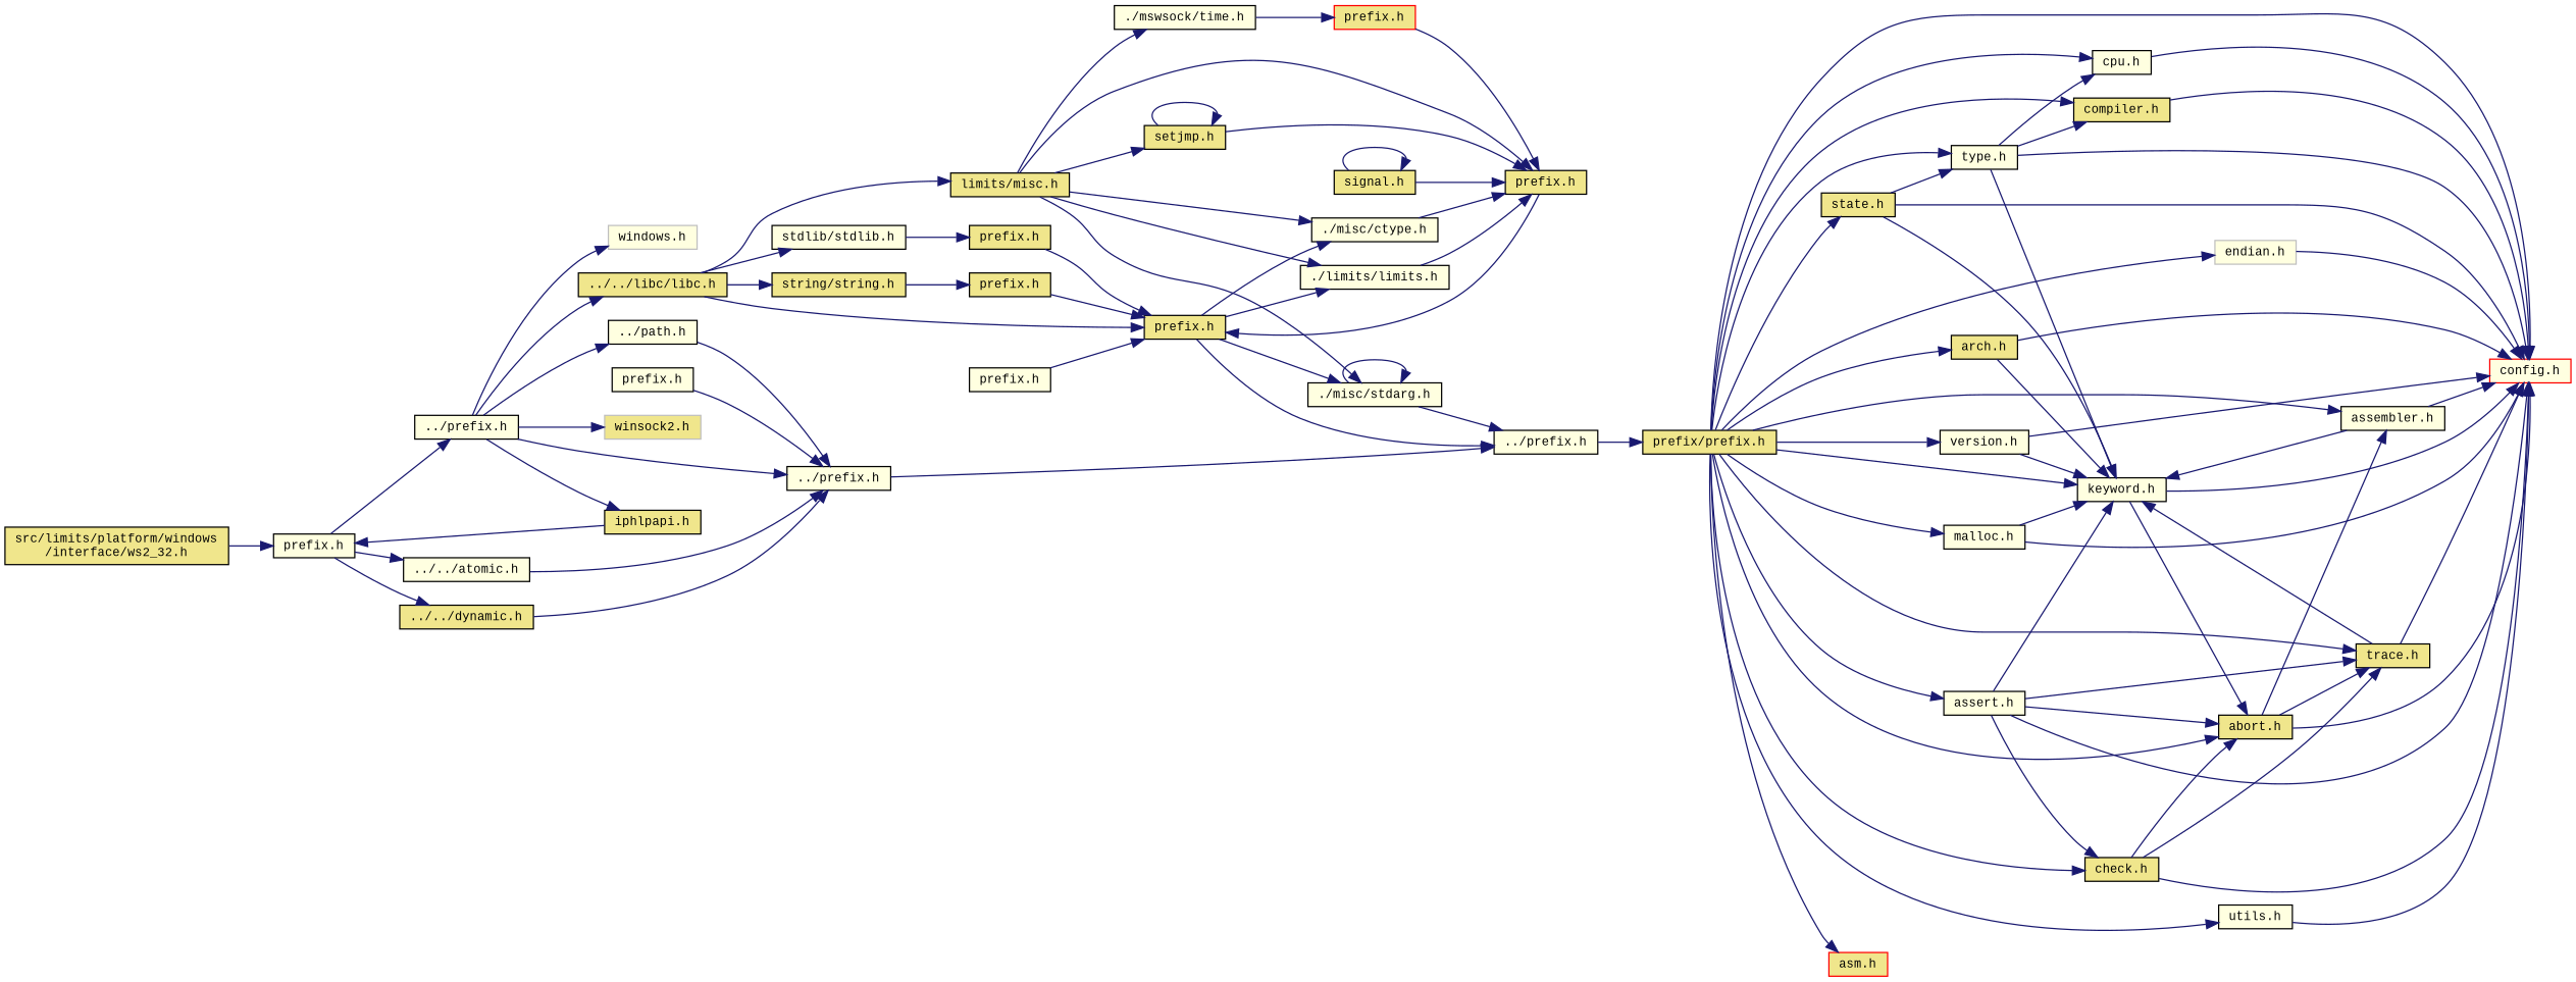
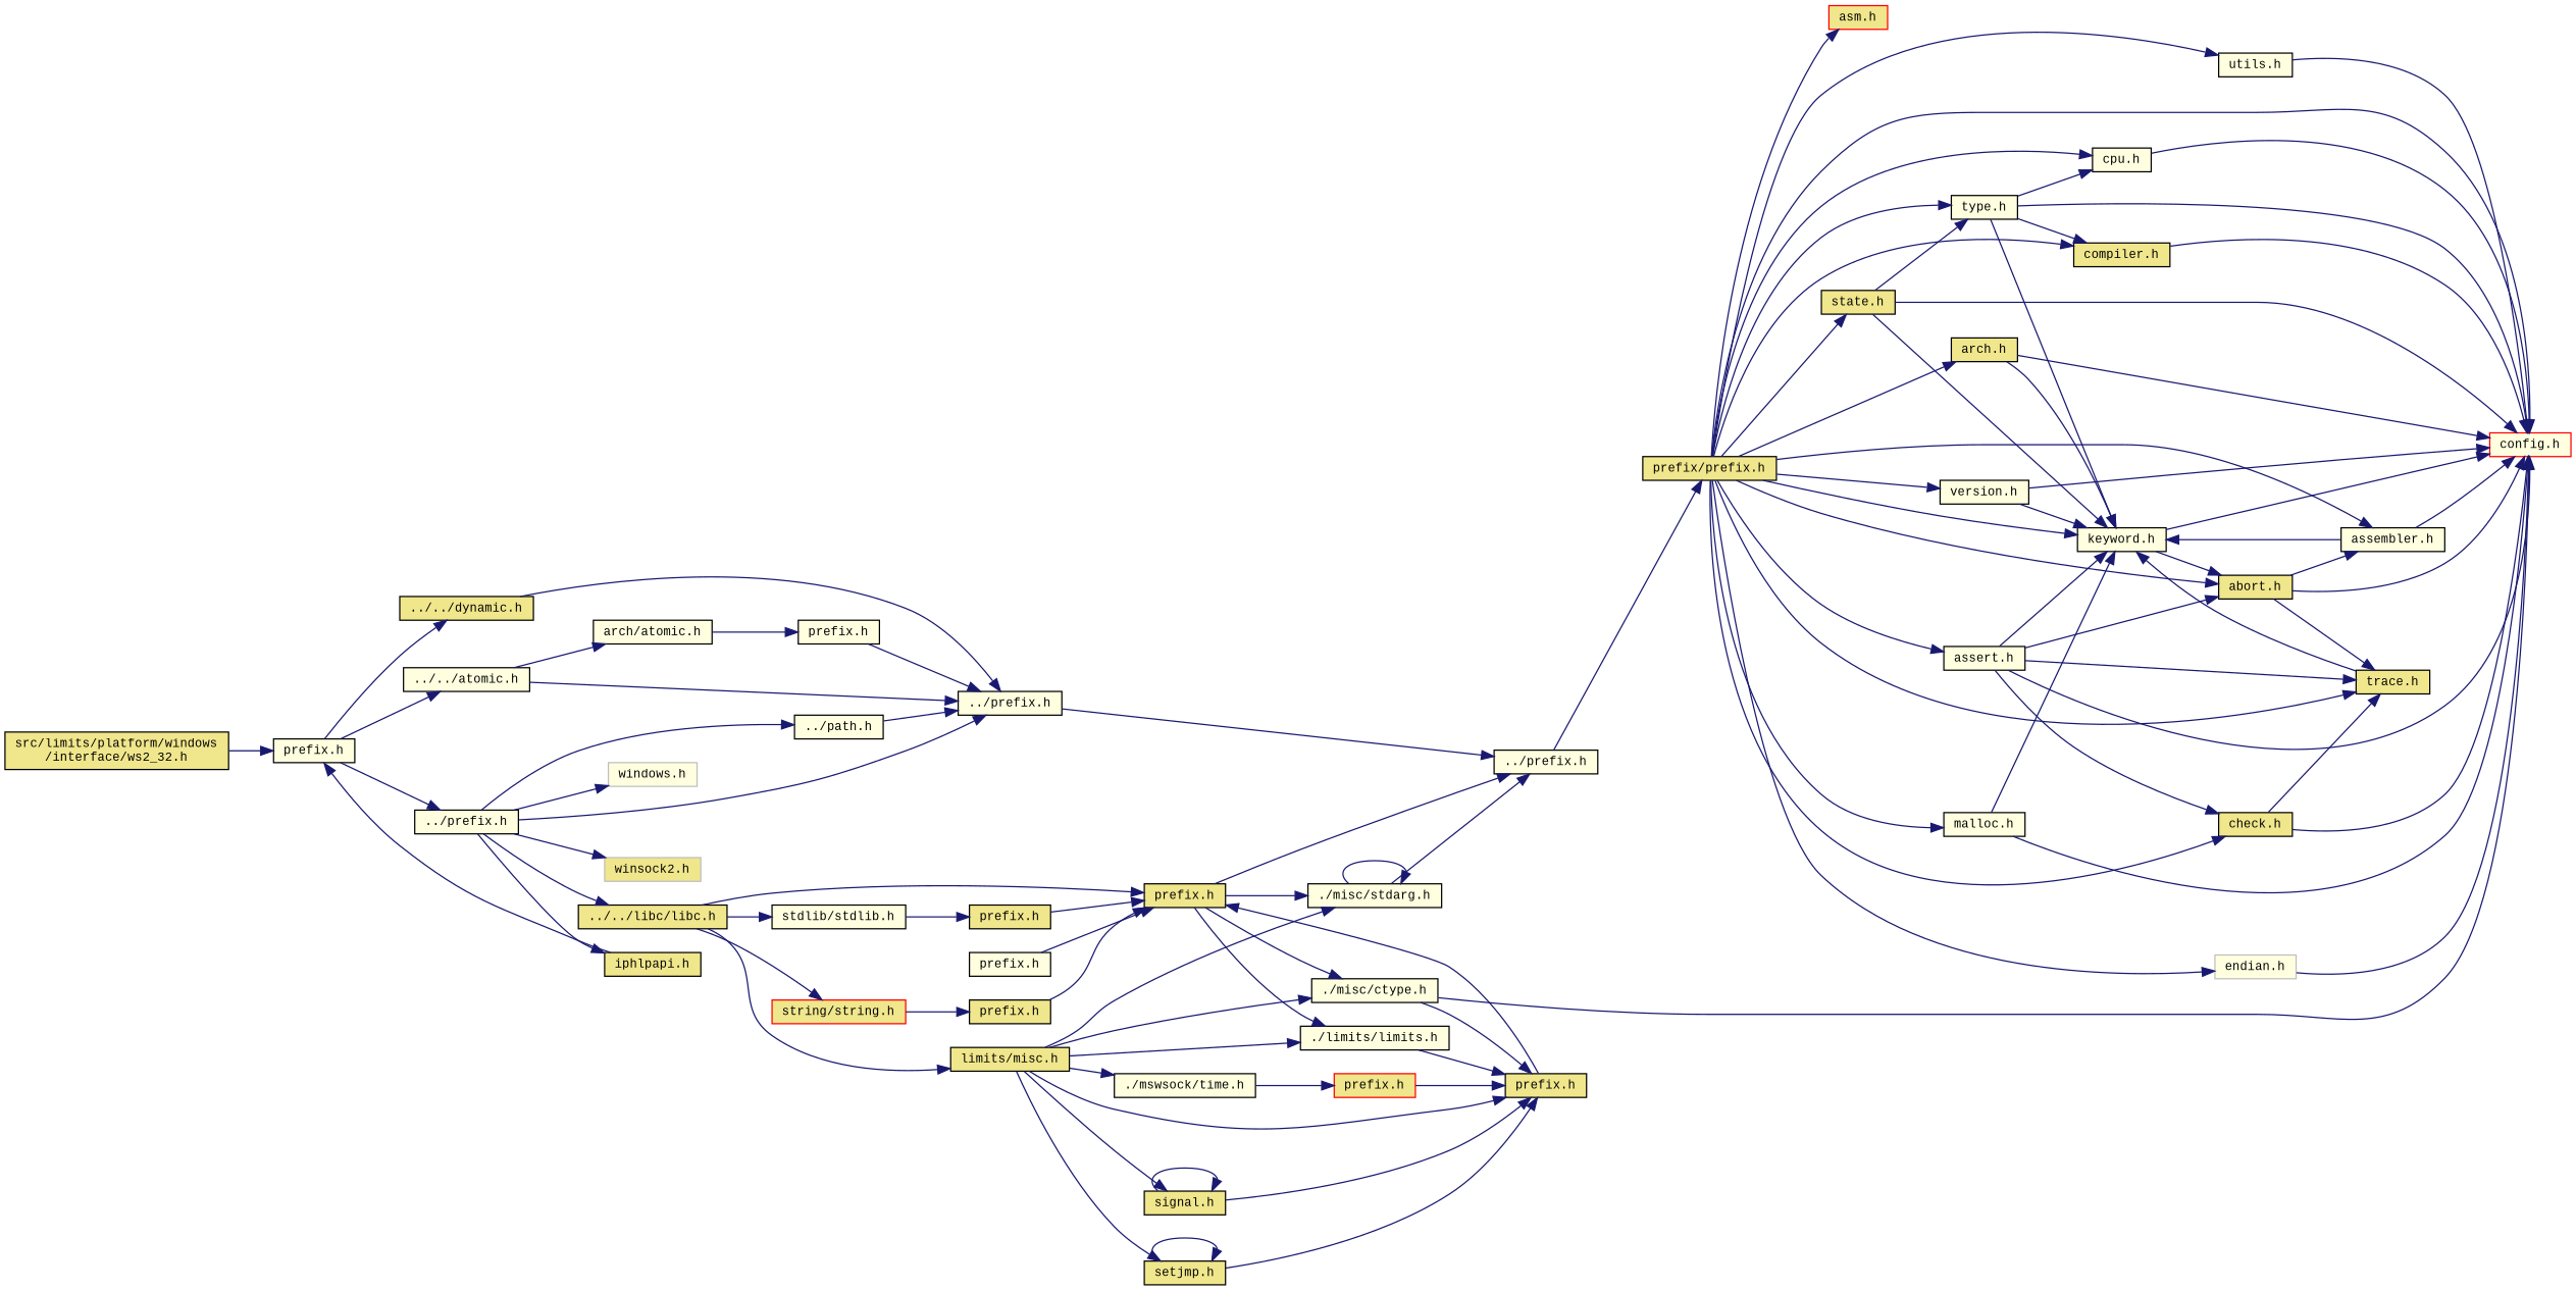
  digraph {
    rankdir=LR
    node [color=black fillcolor=lightyellow fontname=CourierNew fontsize=10 shape=record style=filled]
    edge [color=midnightblue fontname=CourierNew fontsize=10 labelfontname=CourierNew labelfontsize=10 style=solid]
    n1 [fillcolor=khaki fontcolor=black height=0.2 label="src/limits/platform/windows\l/interface/ws2_32.h" width=0.4]
    n2 [height=0.2 label="prefix.h" width=0.4]
    n3 [height=0.2 label="../prefix.h" width=0.4]
    n4 [height=0.2 label="../../atomic.h" width=0.4]
    n5 [fillcolor=khaki height=0.2 label="../../dynamic.h" width=0.4]
    n6 [height=0.2 label="../prefix.h" width=0.4]
    n7 [height=0.2 label="../path.h" width=0.4]
    n8 [fillcolor=khaki height=0.2 label="../../libc/libc.h" width=0.4]
    n9 [color=grey75 fillcolor=khaki height=0.2 label="winsock2.h" width=0.4]
    n10 [color=grey75 height=0.2 label="windows.h" width=0.4]
    n11 [fillcolor=khaki height=0.2 label="iphlpapi.h" width=0.4]
+   n12 [height=0.2 label="arch/atomic.h" width=0.4]
    n13 [height=0.2 label="../prefix.h" width=0.4]
    n14 [fillcolor=khaki height=0.2 label="prefix.h" width=0.4]
    n15 [fillcolor=khaki height=0.2 label="limits/misc.h" width=0.4]
    n16 [height=0.2 label="stdlib/stdlib.h" width=0.4]
-   n17 [fillcolor=khaki height=0.2 label="string/string.h" width=0.4]
+   n17 [color=red fillcolor=khaki height=0.2 label="string/string.h" width=0.4]
    n18 [fillcolor=khaki height=0.2 label="prefix/prefix.h" width=0.4]
    n19 [color=red height=0.2 label="config.h" width=0.4]
    n20 [height=0.2 label="cpu.h" width=0.4]
    n21 [fillcolor=khaki height=0.2 label="arch.h" width=0.4]
    n22 [height=0.2 label="keyword.h" width=0.4]
    n23 [fillcolor=khaki height=0.2 label="compiler.h" width=0.4]
    n24 [height=0.2 label="type.h" width=0.4]
    n25 [color=grey75 height=0.2 label="endian.h" width=0.4]
    n26 [height=0.2 label="version.h" width=0.4]
    n27 [height=0.2 label="assembler.h" width=0.4]
    n28 [fillcolor=khaki height=0.2 label="trace.h" width=0.4]
    n29 [fillcolor=khaki height=0.2 label="abort.h" width=0.4]
    n30 [fillcolor=khaki height=0.2 label="check.h" width=0.4]
    n31 [height=0.2 label="assert.h" width=0.4]
    n32 [height=0.2 label="malloc.h" width=0.4]
    n33 [height=0.2 label="utils.h" width=0.4]
    n34 [fillcolor=khaki height=0.2 label="state.h" width=0.4]
    n35 [color=red fillcolor=khaki height=0.2 label="asm.h" width=0.4]
    n36 [height=0.2 label="./misc/ctype.h" width=0.4]
    n37 [height=0.2 label="./limits/limits.h" width=0.4]
    n38 [height=0.2 label="./misc/stdarg.h" width=0.4]
    n39 [fillcolor=khaki height=0.2 label="prefix.h" width=0.4]
    n40 [fillcolor=khaki height=0.2 label="setjmp.h" width=0.4]
    n41 [fillcolor=khaki height=0.2 label="signal.h" width=0.4]
    n42 [height=0.2 label="./mswsock/time.h" width=0.4]
    n43 [fillcolor=khaki height=0.2 label="prefix.h" width=0.4]
    n44 [fillcolor=khaki height=0.2 label="prefix.h" width=0.4]
    n45 [color=red fillcolor=khaki height=0.2 label="prefix.h" width=0.4]
    n46 [height=0.2 label="prefix.h" width=0.4]
    n47 [height=0.2 label="prefix.h" width=0.4]
    n1 -> n2
    n2 -> n3
    n2 -> n4
    n2 -> n5
    n3 -> n6
    n3 -> n7
    n3 -> n8
    n3 -> n9
    n3 -> n10
    n3 -> n11
    n4 -> n6
+   n4 -> n12
    n5 -> n6
    n6 -> n13
    n7 -> n6
    n8 -> n14
    n8 -> n15
    n8 -> n16
    n8 -> n17
    n11 -> n2
+   n12 -> n47
    n13 -> n18
    n14 -> n13
    n14 -> n36
    n14 -> n37
    n14 -> n38
    n15 -> n36
    n15 -> n37
    n15 -> n38
    n15 -> n39
    n15 -> n40
+   n15 -> n41
    n15 -> n42
    n16 -> n43
    n17 -> n44
    n18 -> n19
    n18 -> n20
    n18 -> n21
    n18 -> n22
    n18 -> n23
    n18 -> n24
    n18 -> n25
    n18 -> n26
    n18 -> n27
    n18 -> n28
    n18 -> n29
    n18 -> n30
    n18 -> n31
    n18 -> n32
    n18 -> n33
    n18 -> n34
    n18 -> n35
    n20 -> n19
    n21 -> n19
    n21 -> n22
    n22 -> n19
    n22 -> n29
    n23 -> n19
    n24 -> n19
    n24 -> n20
    n24 -> n22
    n24 -> n23
    n25 -> n19
    n26 -> n19
    n26 -> n22
    n27 -> n19
    n27 -> n22
-   n28 -> n19
+   n36 -> n19
    n28 -> n22
    n29 -> n19
    n29 -> n27
    n29 -> n28
    n30 -> n19
    n30 -> n28
-   n30 -> n29
    n31 -> n19
    n31 -> n22
    n31 -> n28
    n31 -> n29
    n31 -> n30
    n32 -> n19
    n32 -> n22
    n33 -> n19
    n34 -> n19
    n34 -> n22
    n34 -> n24
    n36 -> n39
    n37 -> n39
    n38 -> n13
    n38 -> n38
    n39 -> n14
    n40 -> n39
    n40 -> n40
    n41 -> n39
    n41 -> n41
    n42 -> n45
    n43 -> n14
    n44 -> n14
    n45 -> n39
    n46 -> n14
    n47 -> n6
  }
